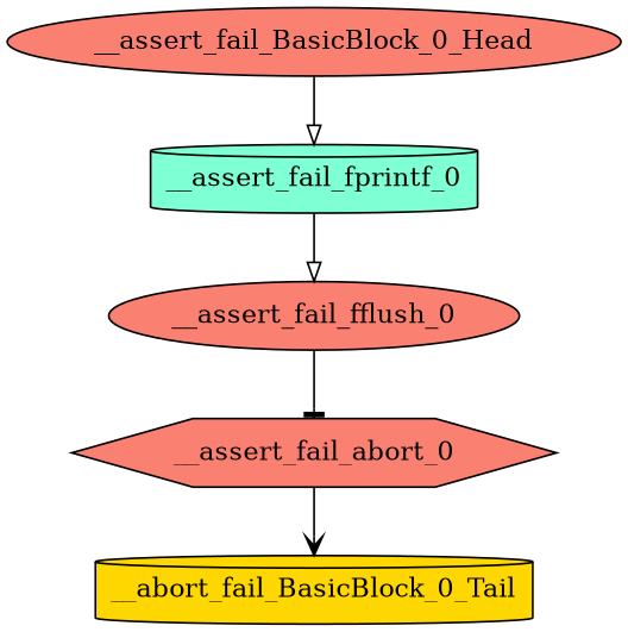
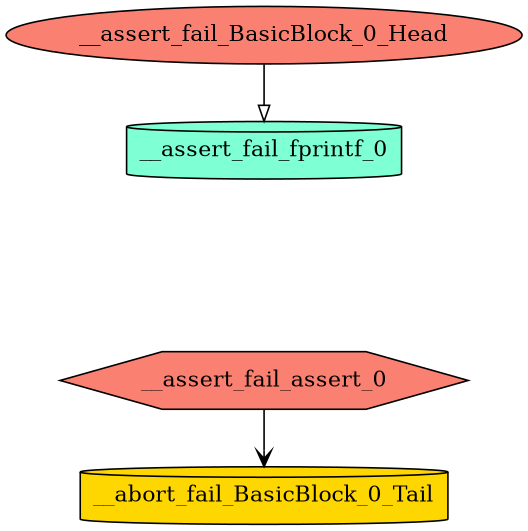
  digraph {
    node [fillcolor=salmon shape=ellipse style=filled]
    edge [arrowhead=onormal]
    __assert_fail_BasicBlock_0_Head
    __assert_fail_fprintf_0 [fillcolor=aquamarine shape=cylinder]
-   __assert_fail_fflush_0
-   __assert_fail_abort_0 [shape=hexagon]
+   __assert_fail_abort_0 [shape=hexagon label=__assert_fail_assert_0]
    n5 [fillcolor=gold label=__abort_fail_BasicBlock_0_Tail shape=cylinder]
    __assert_fail_BasicBlock_0_Head -> __assert_fail_fprintf_0
-   __assert_fail_fprintf_0 -> __assert_fail_fflush_0
-   __assert_fail_fflush_0 -> __assert_fail_abort_0 [arrowhead=tee]
    __assert_fail_abort_0 -> n5 [arrowhead=vee]
  }
